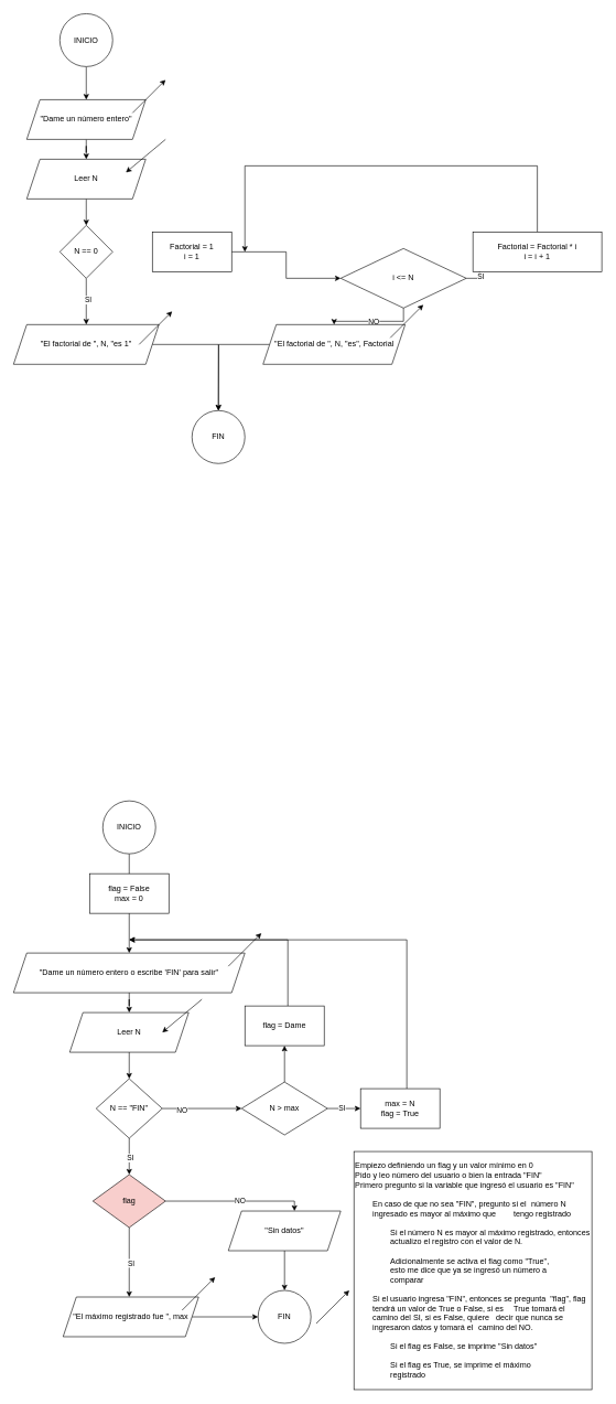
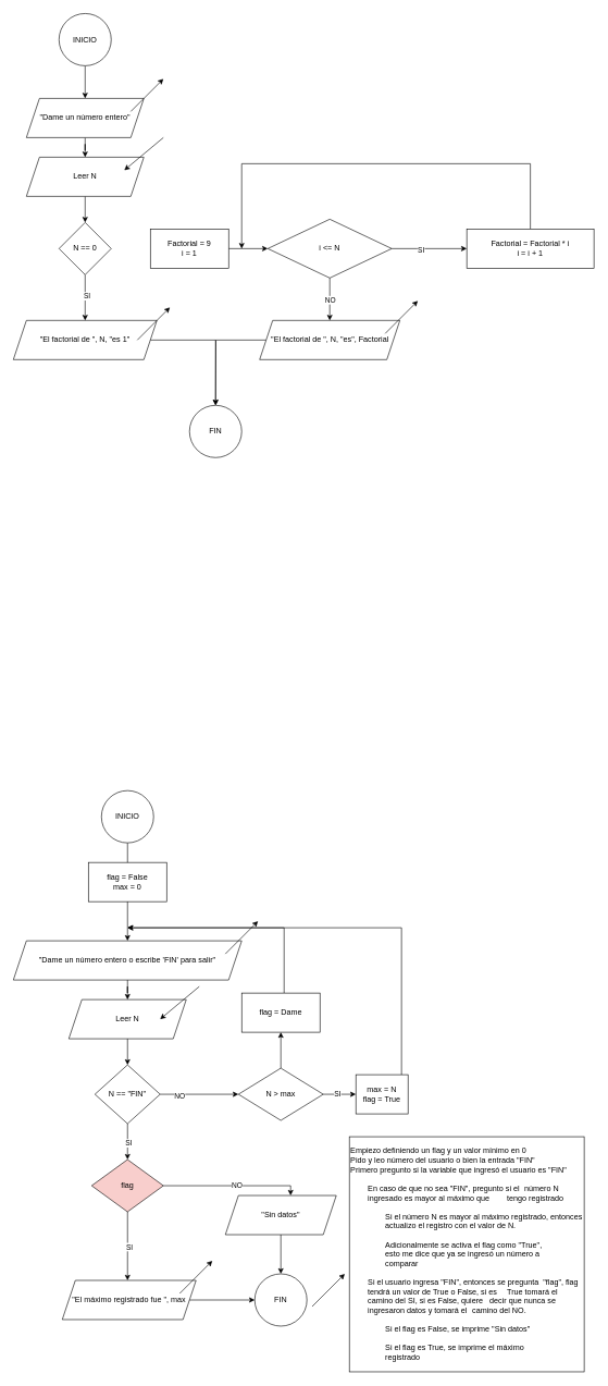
  <mxCell id="0" />
  <mxCell id="1" parent="0" />
  <mxCell id="2" value="" style="edgeStyle=orthogonalEdgeStyle;rounded=0;orthogonalLoop=1;jettySize=auto;html=1;" edge="1" parent="1" source="3" target="5"><mxGeometry relative="1" as="geometry" /></mxCell>
  <mxCell id="3" value="INICIO" style="ellipse;whiteSpace=wrap;html=1;aspect=fixed;" vertex="1" parent="1"><mxGeometry x="90" y="20" width="80" height="80" as="geometry" /></mxCell>
  <mxCell id="4" value="" style="edgeStyle=orthogonalEdgeStyle;rounded=0;orthogonalLoop=1;jettySize=auto;html=1;" edge="1" parent="1" source="5" target="8"><mxGeometry relative="1" as="geometry" /></mxCell>
  <mxCell id="5" value="&quot;Dame un número entero&quot;" style="shape=parallelogram;perimeter=parallelogramPerimeter;whiteSpace=wrap;html=1;fixedSize=1;" vertex="1" parent="1"><mxGeometry x="40" y="150" width="180" height="60" as="geometry" /></mxCell>
  <mxCell id="6" value="" style="endArrow=classic;html=1;rounded=0;" edge="1" parent="1"><mxGeometry width="50" height="50" relative="1" as="geometry"><mxPoint x="200" y="170" as="sourcePoint" /><mxPoint x="250" y="120" as="targetPoint" /></mxGeometry></mxCell>
  <mxCell id="7" style="edgeStyle=orthogonalEdgeStyle;rounded=0;orthogonalLoop=1;jettySize=auto;html=1;entryX=0.5;entryY=0;entryDx=0;entryDy=0;" edge="1" parent="1" source="8" target="12"><mxGeometry relative="1" as="geometry" /></mxCell>
  <mxCell id="8" value="Leer N" style="shape=parallelogram;perimeter=parallelogramPerimeter;whiteSpace=wrap;html=1;fixedSize=1;" vertex="1" parent="1"><mxGeometry x="40" y="240" width="180" height="60" as="geometry" /></mxCell>
  <mxCell id="9" value="" style="endArrow=classic;html=1;rounded=0;" edge="1" parent="1"><mxGeometry width="50" height="50" relative="1" as="geometry"><mxPoint x="250" y="210" as="sourcePoint" /><mxPoint x="190" y="260" as="targetPoint" /></mxGeometry></mxCell>
  <mxCell id="10" value="" style="edgeStyle=orthogonalEdgeStyle;rounded=0;orthogonalLoop=1;jettySize=auto;html=1;" edge="1" parent="1" source="12" target="14"><mxGeometry relative="1" as="geometry" /></mxCell>
  <mxCell id="11" value="SI" style="edgeLabel;html=1;align=center;verticalAlign=middle;resizable=0;points=[];" vertex="1" connectable="0" parent="10"><mxGeometry x="-0.074" y="2" relative="1" as="geometry"><mxPoint as="offset" /></mxGeometry></mxCell>
  <mxCell id="12" value="N == 0" style="rhombus;whiteSpace=wrap;html=1;" vertex="1" parent="1"><mxGeometry x="90" y="340" width="80" height="80" as="geometry" /></mxCell>
  <mxCell id="13" value="" style="edgeStyle=orthogonalEdgeStyle;rounded=0;orthogonalLoop=1;jettySize=auto;html=1;" edge="1" parent="1" source="14" target="28"><mxGeometry relative="1" as="geometry" /></mxCell>
  <mxCell id="14" value="&quot;El factorial de &quot;, N, &quot;es 1&quot;" style="shape=parallelogram;perimeter=parallelogramPerimeter;whiteSpace=wrap;html=1;fixedSize=1;" vertex="1" parent="1"><mxGeometry x="20" y="490" width="220" height="60" as="geometry" /></mxCell>
  <mxCell id="15" value="" style="endArrow=classic;html=1;rounded=0;" edge="1" parent="1"><mxGeometry width="50" height="50" relative="1" as="geometry"><mxPoint x="210" y="520" as="sourcePoint" /><mxPoint x="260" y="470" as="targetPoint" /></mxGeometry></mxCell>
  <mxCell id="16" value="" style="edgeStyle=orthogonalEdgeStyle;rounded=0;orthogonalLoop=1;jettySize=auto;html=1;" edge="1" parent="1" source="17" target="22"><mxGeometry relative="1" as="geometry" /></mxCell>
- <mxCell id="17" value="Factorial = 1&lt;div&gt;i = 1&lt;/div&gt;" style="whiteSpace=wrap;html=1;" vertex="1" parent="1"><mxGeometry x="230" y="350" width="120" height="60" as="geometry" /></mxCell>
+ <mxCell id="17" value="Factorial = 9&lt;div&gt;i = 1&lt;/div&gt;" style="whiteSpace=wrap;html=1;" vertex="1" parent="1"><mxGeometry x="230" y="350" width="120" height="60" as="geometry" /></mxCell>
  <mxCell id="18" value="" style="edgeStyle=orthogonalEdgeStyle;rounded=0;orthogonalLoop=1;jettySize=auto;html=1;" edge="1" parent="1" source="22" target="24"><mxGeometry relative="1" as="geometry" /></mxCell>
  <mxCell id="19" value="SI" style="edgeLabel;html=1;align=center;verticalAlign=middle;resizable=0;points=[];" vertex="1" connectable="0" parent="18"><mxGeometry x="-0.228" y="-1" relative="1" as="geometry"><mxPoint as="offset" /></mxGeometry></mxCell>
  <mxCell id="20" value="" style="edgeStyle=orthogonalEdgeStyle;rounded=0;orthogonalLoop=1;jettySize=auto;html=1;" edge="1" parent="1" source="22" target="26"><mxGeometry relative="1" as="geometry" /></mxCell>
  <mxCell id="21" value="NO" style="edgeLabel;html=1;align=center;verticalAlign=middle;resizable=0;points=[];" vertex="1" connectable="0" parent="20"><mxGeometry x="0.014" relative="1" as="geometry"><mxPoint as="offset" /></mxGeometry></mxCell>
- <mxCell id="22" value="i &amp;lt;= N" style="rhombus;whiteSpace=wrap;html=1;" vertex="1" parent="1"><mxGeometry x="515" y="375" width="190" height="90" as="geometry" /></mxCell>
+ <mxCell id="22" value="i &amp;lt;= N" style="rhombus;whiteSpace=wrap;html=1;" vertex="1" parent="1"><mxGeometry x="410" y="335" width="190" height="90" as="geometry" /></mxCell>
  <mxCell id="23" style="edgeStyle=orthogonalEdgeStyle;rounded=0;orthogonalLoop=1;jettySize=auto;html=1;" edge="1" parent="1" source="24"><mxGeometry relative="1" as="geometry"><mxPoint x="370" y="380" as="targetPoint" /><Array as="points"><mxPoint x="812" y="250" /><mxPoint x="370" y="250" /></Array></mxGeometry></mxCell>
  <mxCell id="24" value="Factorial = Factorial * i&lt;div&gt;i = i + 1&lt;/div&gt;" style="whiteSpace=wrap;html=1;" vertex="1" parent="1"><mxGeometry x="715" y="350" width="195" height="60" as="geometry" /></mxCell>
  <mxCell id="25" style="edgeStyle=orthogonalEdgeStyle;rounded=0;orthogonalLoop=1;jettySize=auto;html=1;" edge="1" parent="1" source="26"><mxGeometry relative="1" as="geometry"><mxPoint x="330" y="620" as="targetPoint" /></mxGeometry></mxCell>
  <mxCell id="26" value="&quot;El factorial de &quot;, N, &quot;es&quot;, Factorial" style="shape=parallelogram;perimeter=parallelogramPerimeter;whiteSpace=wrap;html=1;fixedSize=1;" vertex="1" parent="1"><mxGeometry x="397.5" y="490" width="215" height="60" as="geometry" /></mxCell>
  <mxCell id="27" value="" style="endArrow=classic;html=1;rounded=0;" edge="1" parent="1"><mxGeometry width="50" height="50" relative="1" as="geometry"><mxPoint x="590" y="510" as="sourcePoint" /><mxPoint x="640" y="460" as="targetPoint" /></mxGeometry></mxCell>
  <mxCell id="28" value="FIN" style="ellipse;whiteSpace=wrap;html=1;" vertex="1" parent="1"><mxGeometry x="290" y="620" width="80" height="80" as="geometry" /></mxCell>
  <mxCell id="29" value="" style="edgeStyle=orthogonalEdgeStyle;rounded=0;orthogonalLoop=1;jettySize=auto;html=1;" edge="1" parent="1" source="30" target="32"><mxGeometry relative="1" as="geometry" /></mxCell>
  <mxCell id="30" value="INICIO" style="ellipse;whiteSpace=wrap;html=1;aspect=fixed;" vertex="1" parent="1"><mxGeometry x="155" y="1210" width="80" height="80" as="geometry" /></mxCell>
  <mxCell id="31" value="" style="edgeStyle=orthogonalEdgeStyle;rounded=0;orthogonalLoop=1;jettySize=auto;html=1;" edge="1" parent="1" source="32" target="35"><mxGeometry relative="1" as="geometry" /></mxCell>
  <mxCell id="32" value="&quot;Dame un número entero o escribe 'FIN' para salir&quot;" style="shape=parallelogram;perimeter=parallelogramPerimeter;whiteSpace=wrap;html=1;fixedSize=1;" vertex="1" parent="1"><mxGeometry x="20" y="1440" width="350" height="60" as="geometry" /></mxCell>
  <mxCell id="33" value="" style="endArrow=classic;html=1;rounded=0;" edge="1" parent="1"><mxGeometry width="50" height="50" relative="1" as="geometry"><mxPoint x="345" y="1460" as="sourcePoint" /><mxPoint x="395" y="1410" as="targetPoint" /></mxGeometry></mxCell>
  <mxCell id="34" style="edgeStyle=orthogonalEdgeStyle;rounded=0;orthogonalLoop=1;jettySize=auto;html=1;exitX=0.5;exitY=1;exitDx=0;exitDy=0;entryX=0.5;entryY=0;entryDx=0;entryDy=0;" edge="1" parent="1" source="35" target="42"><mxGeometry relative="1" as="geometry" /></mxCell>
  <mxCell id="35" value="Leer N" style="shape=parallelogram;perimeter=parallelogramPerimeter;whiteSpace=wrap;html=1;fixedSize=1;" vertex="1" parent="1"><mxGeometry x="105" y="1530" width="180" height="60" as="geometry" /></mxCell>
  <mxCell id="36" value="" style="endArrow=classic;html=1;rounded=0;" edge="1" parent="1"><mxGeometry width="50" height="50" relative="1" as="geometry"><mxPoint x="305" y="1510" as="sourcePoint" /><mxPoint x="245" y="1560" as="targetPoint" /></mxGeometry></mxCell>
  <mxCell id="37" value="&lt;div&gt;flag = False&lt;/div&gt;&lt;div&gt;max = 0&lt;/div&gt;" style="whiteSpace=wrap;html=1;" vertex="1" parent="1"><mxGeometry x="135" y="1320" width="120" height="60" as="geometry" /></mxCell>
  <mxCell id="38" value="" style="edgeStyle=orthogonalEdgeStyle;rounded=0;orthogonalLoop=1;jettySize=auto;html=1;entryX=0;entryY=0.5;entryDx=0;entryDy=0;" edge="1" parent="1" source="42" target="46"><mxGeometry relative="1" as="geometry"><mxPoint x="370" y="1735" as="targetPoint" /></mxGeometry></mxCell>
  <mxCell id="39" value="NO" style="edgeLabel;html=1;align=center;verticalAlign=middle;resizable=0;points=[];" vertex="1" connectable="0" parent="38"><mxGeometry x="-0.516" y="-2" relative="1" as="geometry"><mxPoint as="offset" /></mxGeometry></mxCell>
  <mxCell id="40" value="" style="edgeStyle=orthogonalEdgeStyle;rounded=0;orthogonalLoop=1;jettySize=auto;html=1;" edge="1" parent="1" source="42" target="58"><mxGeometry relative="1" as="geometry" /></mxCell>
  <mxCell id="41" value="SI" style="edgeLabel;html=1;align=center;verticalAlign=middle;resizable=0;points=[];" vertex="1" connectable="0" parent="40"><mxGeometry x="0.06" y="1" relative="1" as="geometry"><mxPoint as="offset" /></mxGeometry></mxCell>
  <mxCell id="42" value="N == &quot;FIN&quot;" style="rhombus;whiteSpace=wrap;html=1;" vertex="1" parent="1"><mxGeometry x="145" y="1630" width="100" height="90" as="geometry" /></mxCell>
  <mxCell id="43" value="" style="edgeStyle=orthogonalEdgeStyle;rounded=0;orthogonalLoop=1;jettySize=auto;html=1;" edge="1" parent="1" source="46" target="48"><mxGeometry relative="1" as="geometry" /></mxCell>
  <mxCell id="44" value="SI" style="edgeLabel;html=1;align=center;verticalAlign=middle;resizable=0;points=[];" vertex="1" connectable="0" parent="43"><mxGeometry x="-0.168" y="2" relative="1" as="geometry"><mxPoint as="offset" /></mxGeometry></mxCell>
  <mxCell id="45" value="" style="edgeStyle=orthogonalEdgeStyle;rounded=0;orthogonalLoop=1;jettySize=auto;html=1;" edge="1" parent="1" source="46" target="53"><mxGeometry relative="1" as="geometry" /></mxCell>
  <mxCell id="46" value="N &amp;gt; max" style="rhombus;whiteSpace=wrap;html=1;" vertex="1" parent="1"><mxGeometry x="365" y="1635" width="130" height="80" as="geometry" /></mxCell>
  <mxCell id="47" style="edgeStyle=orthogonalEdgeStyle;rounded=0;orthogonalLoop=1;jettySize=auto;html=1;" edge="1" parent="1" source="48"><mxGeometry relative="1" as="geometry"><mxPoint x="195" y="1420" as="targetPoint" /><Array as="points"><mxPoint x="615" y="1420" /></Array></mxGeometry></mxCell>
- <mxCell id="48" value="max = N&lt;div&gt;flag = True&lt;/div&gt;" style="whiteSpace=wrap;html=1;" vertex="1" parent="1"><mxGeometry x="545" y="1645" width="120" height="60" as="geometry" /></mxCell>
+ <mxCell id="48" value="max = N&lt;div&gt;flag = True&lt;/div&gt;" style="whiteSpace=wrap;html=1;" vertex="1" parent="1"><mxGeometry x="545" y="1645" width="80" height="60" as="geometry" /></mxCell>
  <mxCell id="49" value="" style="edgeStyle=orthogonalEdgeStyle;rounded=0;orthogonalLoop=1;jettySize=auto;html=1;" edge="1" parent="1" source="50" target="62"><mxGeometry relative="1" as="geometry" /></mxCell>
  <mxCell id="50" value="&quot;El máximo registrado fue &quot;, max" style="shape=parallelogram;perimeter=parallelogramPerimeter;whiteSpace=wrap;html=1;fixedSize=1;" vertex="1" parent="1"><mxGeometry x="95" y="1960" width="205" height="60" as="geometry" /></mxCell>
  <mxCell id="51" value="" style="endArrow=classic;html=1;rounded=0;" edge="1" parent="1"><mxGeometry width="50" height="50" relative="1" as="geometry"><mxPoint x="275" y="1980" as="sourcePoint" /><mxPoint x="325" y="1930" as="targetPoint" /><Array as="points"><mxPoint x="305" y="1950" /></Array></mxGeometry></mxCell>
  <mxCell id="52" style="edgeStyle=orthogonalEdgeStyle;rounded=0;orthogonalLoop=1;jettySize=auto;html=1;" edge="1" parent="1" source="53"><mxGeometry relative="1" as="geometry"><mxPoint x="195" y="1420" as="targetPoint" /><Array as="points"><mxPoint x="435" y="1420" /></Array></mxGeometry></mxCell>
  <mxCell id="53" value="flag = Dame" style="whiteSpace=wrap;html=1;" vertex="1" parent="1"><mxGeometry x="370" y="1520" width="120" height="60" as="geometry" /></mxCell>
  <mxCell id="54" style="edgeStyle=orthogonalEdgeStyle;rounded=0;orthogonalLoop=1;jettySize=auto;html=1;" edge="1" parent="1" source="58"><mxGeometry relative="1" as="geometry"><mxPoint x="195" y="1960" as="targetPoint" /></mxGeometry></mxCell>
  <mxCell id="55" value="SI" style="edgeLabel;html=1;align=center;verticalAlign=middle;resizable=0;points=[];" vertex="1" connectable="0" parent="54"><mxGeometry x="0.031" y="2" relative="1" as="geometry"><mxPoint as="offset" /></mxGeometry></mxCell>
  <mxCell id="56" style="edgeStyle=orthogonalEdgeStyle;rounded=0;orthogonalLoop=1;jettySize=auto;html=1;" edge="1" parent="1" source="58" target="60"><mxGeometry relative="1" as="geometry"><Array as="points"><mxPoint x="445" y="1815" /></Array></mxGeometry></mxCell>
  <mxCell id="57" value="NO" style="edgeLabel;html=1;align=center;verticalAlign=middle;resizable=0;points=[];" vertex="1" connectable="0" parent="56"><mxGeometry x="0.07" y="2" relative="1" as="geometry"><mxPoint as="offset" /></mxGeometry></mxCell>
  <mxCell id="58" value="flag" style="rhombus;whiteSpace=wrap;html=1;fillColor=#f8cecc;" vertex="1" parent="1"><mxGeometry x="140" y="1775" width="110" height="80" as="geometry" /></mxCell>
  <mxCell id="59" style="edgeStyle=orthogonalEdgeStyle;rounded=0;orthogonalLoop=1;jettySize=auto;html=1;entryX=0.5;entryY=0;entryDx=0;entryDy=0;" edge="1" parent="1" source="60" target="62"><mxGeometry relative="1" as="geometry" /></mxCell>
  <mxCell id="60" value="&quot;Sin datos&quot;" style="shape=parallelogram;perimeter=parallelogramPerimeter;whiteSpace=wrap;html=1;fixedSize=1;" vertex="1" parent="1"><mxGeometry x="345" y="1830" width="170" height="60" as="geometry" /></mxCell>
  <mxCell id="61" value="" style="endArrow=classic;html=1;rounded=0;" edge="1" parent="1"><mxGeometry width="50" height="50" relative="1" as="geometry"><mxPoint x="478" y="2000" as="sourcePoint" /><mxPoint x="528" y="1950" as="targetPoint" /><Array as="points"><mxPoint x="508" y="1970" /></Array></mxGeometry></mxCell>
  <mxCell id="62" value="FIN" style="ellipse;whiteSpace=wrap;html=1;" vertex="1" parent="1"><mxGeometry x="390" y="1950" width="80" height="80" as="geometry" /></mxCell>
  <mxCell id="63" value="Empiezo definiendo un flag y un valor mínimo en 0&lt;div&gt;Pido y leo número del usuario o bien la entrada &quot;FIN&quot;&lt;/div&gt;&lt;div&gt;Primero pregunto si la variable que ingresó el usuario es &quot;FIN&quot;&lt;/div&gt;&lt;div&gt;&lt;br&gt;&lt;/div&gt;&lt;div&gt;&lt;span style=&quot;white-space: pre;&quot;&gt;&#09;&lt;/span&gt;En caso de que no sea &quot;FIN&quot;, pregunto si el &lt;span style=&quot;white-space: pre;&quot;&gt;&#09;&lt;/span&gt;número N &lt;span style=&quot;white-space: pre;&quot;&gt;&#09;&lt;/span&gt;ingresado es mayor al máximo que &lt;span style=&quot;white-space: pre;&quot;&gt;&#09;&lt;/span&gt;tengo registrado&lt;/div&gt;&lt;div&gt;&lt;br&gt;&lt;/div&gt;&lt;div&gt;&lt;span style=&quot;white-space: pre;&quot;&gt;&#09;&lt;/span&gt;&lt;span style=&quot;white-space: pre;&quot;&gt;&#09;&lt;/span&gt;Si el número N es mayor al máximo registrado, entonces &lt;span style=&quot;white-space: pre;&quot;&gt;&#09;&lt;/span&gt;&lt;span style=&quot;white-space: pre;&quot;&gt;&#09;&lt;/span&gt;actualizo el registro con el valor de N.&lt;/div&gt;&lt;div&gt;&lt;br&gt;&lt;/div&gt;&lt;div&gt;&lt;span style=&quot;white-space: pre;&quot;&gt;&#09;&lt;/span&gt;&lt;span style=&quot;white-space: pre;&quot;&gt;&#09;&lt;/span&gt;Adicionalmente se activa el flag como &quot;True&quot;, &lt;span style=&quot;white-space: pre;&quot;&gt;&#09;&lt;/span&gt;&lt;span style=&quot;white-space: pre;&quot;&gt;&#09;&lt;/span&gt;esto me dice que ya se ingresó un número a &lt;span style=&quot;white-space: pre;&quot;&gt;&#09;&lt;/span&gt;&lt;span style=&quot;white-space: pre;&quot;&gt;&#09;&lt;/span&gt;comparar&lt;br&gt;&lt;/div&gt;&lt;div&gt;&lt;br&gt;&lt;/div&gt;&lt;div&gt;&lt;span style=&quot;white-space: pre;&quot;&gt;&#09;&lt;/span&gt;Si el usuario ingresa &quot;FIN&quot;, entonces se pregunta&amp;nbsp; &quot;flag&quot;, flag &lt;span style=&quot;white-space: pre;&quot;&gt;&#09;&lt;/span&gt;tendrá un valor de True o False, si es &lt;span style=&quot;white-space: pre;&quot;&gt;&#09;&lt;/span&gt;True tomará el &lt;span style=&quot;white-space: pre;&quot;&gt;&#09;&lt;/span&gt;camino del SI, si es False, quiere &lt;span style=&quot;white-space: pre;&quot;&gt;&#09;&lt;/span&gt;decir que nunca se &lt;span style=&quot;white-space: pre;&quot;&gt;&#09;&lt;/span&gt;ingresaron datos y tomará el &lt;span style=&quot;white-space: pre;&quot;&gt;&#09;&lt;/span&gt;camino del NO.&lt;br&gt;&lt;/div&gt;&lt;div&gt;&lt;br&gt;&lt;/div&gt;&lt;div&gt;&lt;span style=&quot;white-space: pre;&quot;&gt;&#09;&lt;/span&gt;&lt;span style=&quot;white-space: pre;&quot;&gt;&#09;&lt;/span&gt;Si el flag es False, se imprime &quot;Sin datos&quot;&lt;br&gt;&lt;/div&gt;&lt;div&gt;&lt;span style=&quot;white-space: pre;&quot;&gt;&#09;&lt;/span&gt;&lt;span style=&quot;white-space: pre;&quot;&gt;&#09;&lt;/span&gt;&lt;br&gt;&lt;/div&gt;&lt;div&gt;&lt;span style=&quot;white-space: pre;&quot;&gt;&#09;&lt;/span&gt;&lt;span style=&quot;white-space: pre;&quot;&gt;&#09;&lt;/span&gt;Si el flag es True, se imprime el máximo &lt;span style=&quot;white-space: pre;&quot;&gt;&#09;&lt;/span&gt;&lt;span style=&quot;white-space: pre;&quot;&gt;&#09;&lt;/span&gt;registrado&lt;br&gt;&lt;/div&gt;" style="whiteSpace=wrap;html=1;aspect=fixed;align=left;" vertex="1" parent="1"><mxGeometry x="535" y="1740" width="360" height="360" as="geometry" /></mxCell>
